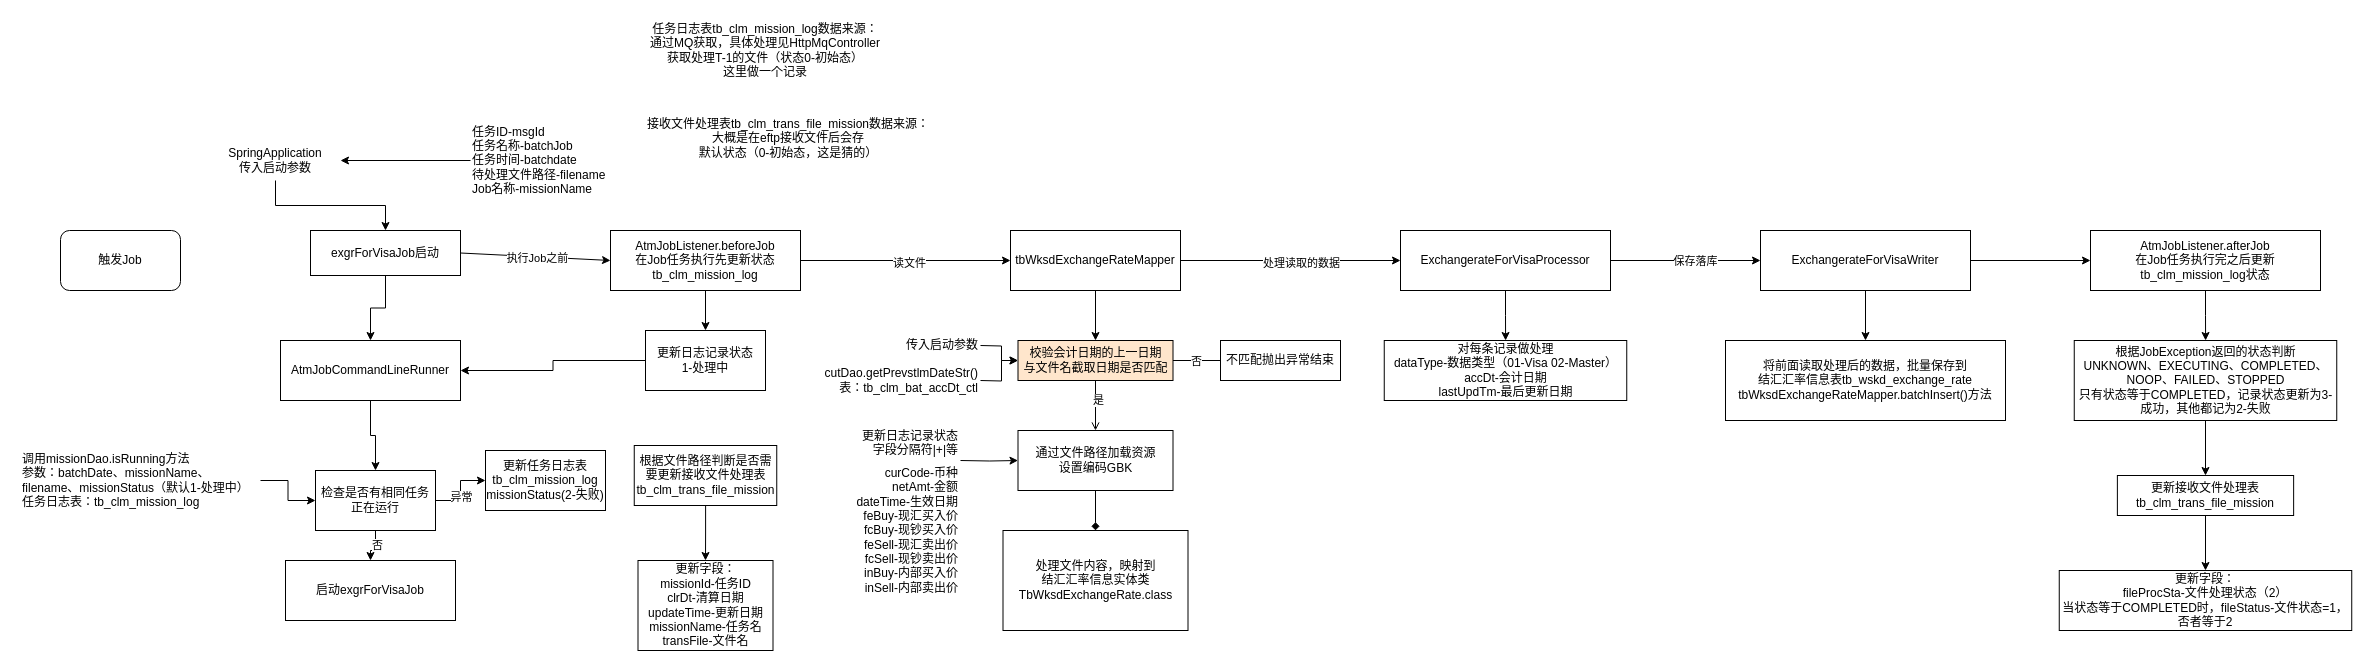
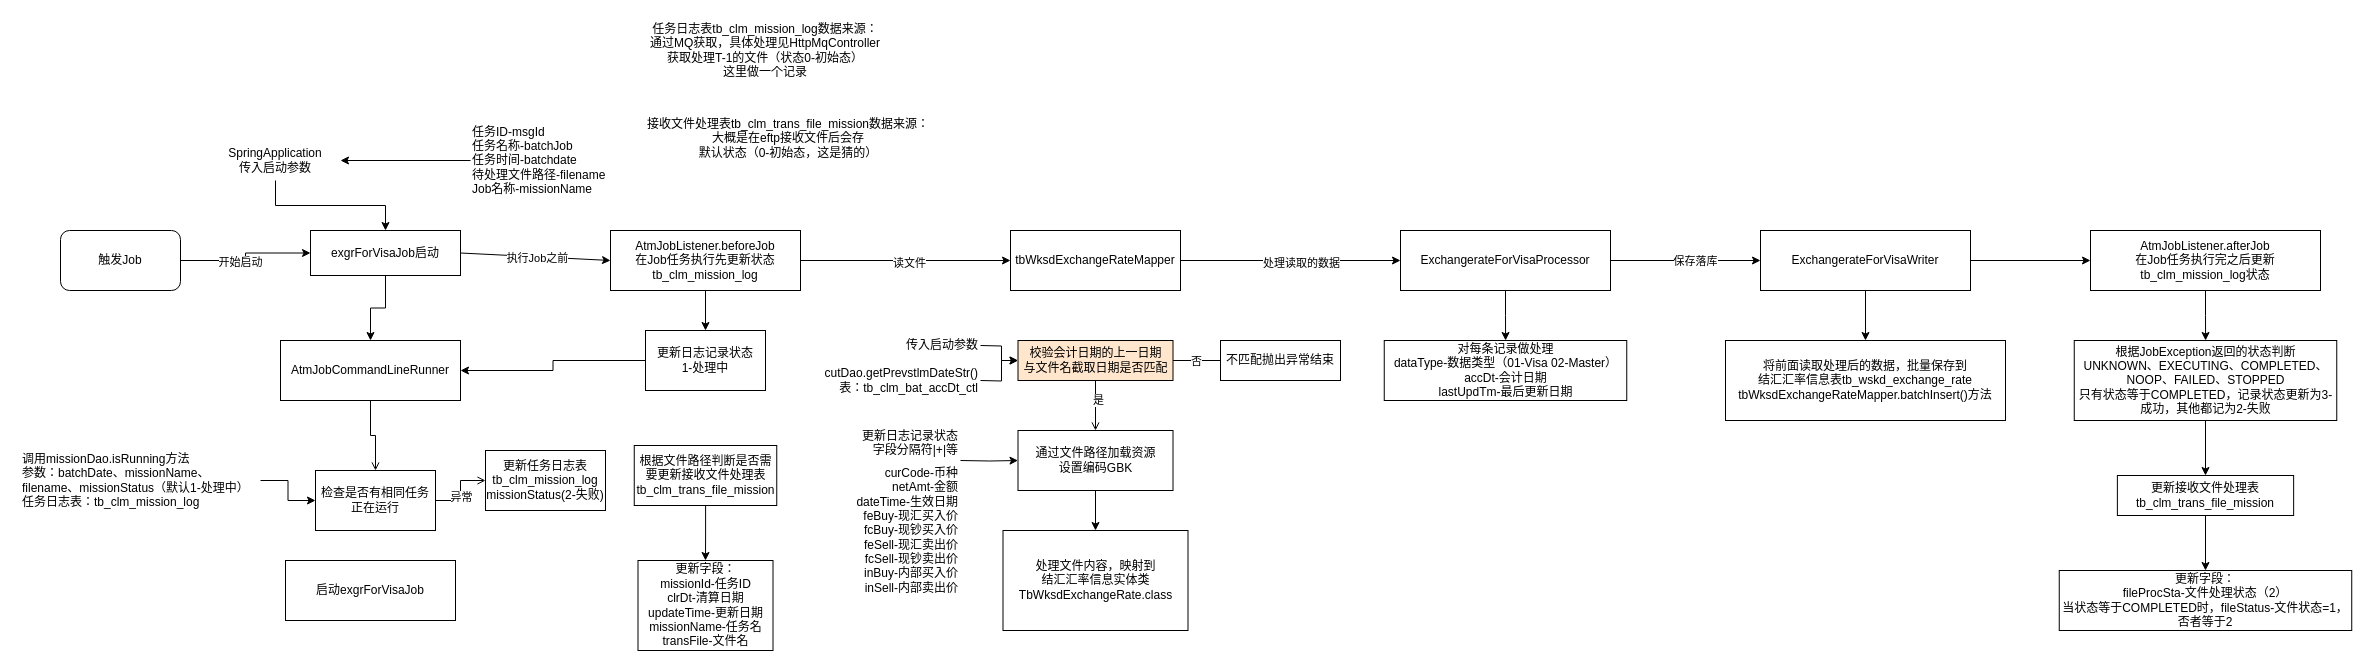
  <mxCell id="0" />
  <mxCell id="1" parent="0" />
  <mxCell id="2" value="" style="edgeStyle=orthogonalEdgeStyle;rounded=0;orthogonalLoop=1;jettySize=auto;html=1;" edge="1" parent="1" source="3" target="9"><mxGeometry relative="1" as="geometry" /></mxCell>
  <mxCell id="3" value="exgrForVisaJob启动" style="rounded=0;whiteSpace=wrap;html=1;" vertex="1" parent="1"><mxGeometry x="310" y="230" width="150" height="45" as="geometry" /></mxCell>
  <mxCell id="4" value="" style="edgeStyle=orthogonalEdgeStyle;rounded=0;orthogonalLoop=1;jettySize=auto;html=1;" edge="1" parent="1" source="5" target="3"><mxGeometry relative="1" as="geometry" /></mxCell>
  <mxCell id="5" value="SpringApplication&lt;div&gt;传入启动参数&lt;/div&gt;" style="text;html=1;align=center;verticalAlign=middle;whiteSpace=wrap;rounded=0;" vertex="1" parent="1"><mxGeometry x="210" y="140" width="130" height="40" as="geometry" /></mxCell>
  <mxCell id="6" value="" style="edgeStyle=orthogonalEdgeStyle;rounded=0;orthogonalLoop=1;jettySize=auto;html=1;" edge="1" parent="1" source="7" target="5"><mxGeometry relative="1" as="geometry" /></mxCell>
  <mxCell id="7" value="任务ID-msgId&lt;br&gt;&lt;div&gt;任务名称-batchJob&lt;/div&gt;&lt;div&gt;任务时间-batchdate&lt;/div&gt;&lt;div&gt;待处理文件路径-filename&lt;/div&gt;&lt;div style=&quot;&quot;&gt;Job名称-missionName&lt;/div&gt;" style="text;html=1;align=left;verticalAlign=middle;whiteSpace=wrap;rounded=0;" vertex="1" parent="1"><mxGeometry x="470" y="120" width="150" height="80" as="geometry" /></mxCell>
- <mxCell id="8" value="" style="edgeStyle=orthogonalEdgeStyle;rounded=0;orthogonalLoop=1;jettySize=auto;html=1;" edge="1" parent="1" source="9" target="14"><mxGeometry relative="1" as="geometry" /></mxCell>
+ <mxCell id="8" value="" style="edgeStyle=orthogonalEdgeStyle;rounded=0;orthogonalLoop=1;jettySize=auto;html=1;endArrow=open;" edge="1" parent="1" source="9" target="14"><mxGeometry relative="1" as="geometry" /></mxCell>
  <mxCell id="9" value="AtmJobCommandLineRunner" style="rounded=0;whiteSpace=wrap;html=1;" vertex="1" parent="1"><mxGeometry x="280" y="340" width="180" height="60" as="geometry" /></mxCell>
- <mxCell id="10" value="" style="edgeStyle=orthogonalEdgeStyle;rounded=0;orthogonalLoop=1;jettySize=auto;html=1;" edge="1" parent="1" source="14" target="15"><mxGeometry relative="1" as="geometry" /></mxCell>
- <mxCell id="11" value="否" style="edgeLabel;html=1;align=center;verticalAlign=middle;resizable=0;points=[];" vertex="1" connectable="0" parent="10"><mxGeometry x="-0.202" y="1" relative="1" as="geometry"><mxPoint as="offset" /></mxGeometry></mxCell>
- <mxCell id="12" value="" style="edgeStyle=orthogonalEdgeStyle;rounded=0;orthogonalLoop=1;jettySize=auto;html=1;" edge="1" parent="1" source="14" target="39"><mxGeometry relative="1" as="geometry" /></mxCell>
+ <mxCell id="12" value="" style="edgeStyle=orthogonalEdgeStyle;rounded=0;orthogonalLoop=1;jettySize=auto;html=1;endArrow=open;" edge="1" parent="1" source="14" target="39"><mxGeometry relative="1" as="geometry" /></mxCell>
  <mxCell id="13" value="异常" style="edgeLabel;html=1;align=center;verticalAlign=middle;resizable=0;points=[];" vertex="1" connectable="0" parent="12"><mxGeometry x="-0.164" relative="1" as="geometry"><mxPoint as="offset" /></mxGeometry></mxCell>
  <mxCell id="14" value="检查是否有相同任务正在运行" style="rounded=0;whiteSpace=wrap;html=1;" vertex="1" parent="1"><mxGeometry x="315" y="470" width="120" height="60" as="geometry" /></mxCell>
  <mxCell id="15" value="启动exgrForVisaJob" style="whiteSpace=wrap;html=1;rounded=0;" vertex="1" parent="1"><mxGeometry x="285" y="560" width="170" height="60" as="geometry" /></mxCell>
  <mxCell id="16" value="" style="edgeStyle=orthogonalEdgeStyle;rounded=0;orthogonalLoop=1;jettySize=auto;html=1;" edge="1" parent="1" source="17" target="14"><mxGeometry relative="1" as="geometry" /></mxCell>
  <mxCell id="17" value="调用missionDao.isRunning方法&lt;div&gt;参数：batchDate、missionName、filename、&lt;span style=&quot;background-color: transparent; color: light-dark(rgb(0, 0, 0), rgb(255, 255, 255));&quot;&gt;missionStatus（默认1-处理中）&lt;/span&gt;&lt;/div&gt;&lt;div&gt;&lt;span style=&quot;background-color: transparent; color: light-dark(rgb(0, 0, 0), rgb(255, 255, 255));&quot;&gt;任务日志表：tb_clm_mission_log&lt;/span&gt;&lt;/div&gt;" style="text;html=1;align=left;verticalAlign=middle;whiteSpace=wrap;rounded=0;" vertex="1" parent="1"><mxGeometry x="20" y="445" width="240" height="70" as="geometry" /></mxCell>
- <mxCell id="18" value="" style="edgeStyle=orthogonalEdgeStyle;rounded=0;orthogonalLoop=1;jettySize=auto;html=1;" edge="1" parent="1" source="19" target="24"><mxGeometry relative="1" as="geometry" /></mxCell>
  <mxCell id="19" value="tbWksdExchangeRateMapper" style="rounded=0;whiteSpace=wrap;html=1;" vertex="1" parent="1"><mxGeometry x="1010" y="230" width="170" height="60" as="geometry" /></mxCell>
  <mxCell id="20" value="" style="edgeStyle=orthogonalEdgeStyle;rounded=0;orthogonalLoop=1;jettySize=auto;html=1;" edge="1" parent="1" source="24"><mxGeometry relative="1" as="geometry"><mxPoint x="1230" y="360" as="targetPoint" /></mxGeometry></mxCell>
  <mxCell id="21" value="否" style="edgeLabel;html=1;align=center;verticalAlign=middle;resizable=0;points=[];" vertex="1" connectable="0" parent="20"><mxGeometry x="-0.195" relative="1" as="geometry"><mxPoint as="offset" /></mxGeometry></mxCell>
  <mxCell id="22" value="" style="edgeStyle=orthogonalEdgeStyle;rounded=0;orthogonalLoop=1;jettySize=auto;html=1;endArrow=open;" edge="1" parent="1" source="24" target="31"><mxGeometry relative="1" as="geometry" /></mxCell>
  <mxCell id="23" value="是" style="edgeLabel;html=1;align=center;verticalAlign=middle;resizable=0;points=[];" vertex="1" connectable="0" parent="22"><mxGeometry x="-0.233" y="2" relative="1" as="geometry"><mxPoint as="offset" /></mxGeometry></mxCell>
  <mxCell id="24" value="校验会计日期的上一日期&lt;div&gt;与文件名截取日期是否匹配&lt;/div&gt;" style="rounded=0;whiteSpace=wrap;html=1;fillColor=#ffe6cc;" vertex="1" parent="1"><mxGeometry x="1017.5" y="340" width="155" height="40" as="geometry" /></mxCell>
  <mxCell id="25" value="" style="edgeStyle=orthogonalEdgeStyle;rounded=0;orthogonalLoop=1;jettySize=auto;html=1;" edge="1" parent="1" target="24"><mxGeometry relative="1" as="geometry"><mxPoint x="980" y="345" as="sourcePoint" /></mxGeometry></mxCell>
  <mxCell id="26" value="传入启动参数" style="text;html=1;align=right;verticalAlign=middle;whiteSpace=wrap;rounded=0;" vertex="1" parent="1"><mxGeometry x="860" y="330" width="120" height="30" as="geometry" /></mxCell>
  <mxCell id="27" value="" style="edgeStyle=orthogonalEdgeStyle;rounded=0;orthogonalLoop=1;jettySize=auto;html=1;" edge="1" parent="1" target="24"><mxGeometry relative="1" as="geometry"><mxPoint x="980" y="380" as="sourcePoint" /></mxGeometry></mxCell>
  <mxCell id="28" value="cutDao.getPrevstlmDateStr()&lt;div&gt;表：tb_clm_bat_accDt_ctl&lt;/div&gt;" style="text;html=1;align=right;verticalAlign=middle;whiteSpace=wrap;rounded=0;" vertex="1" parent="1"><mxGeometry x="800" y="360" width="180" height="40" as="geometry" /></mxCell>
  <mxCell id="29" value="不匹配抛出异常结束" style="rounded=0;whiteSpace=wrap;html=1;" vertex="1" parent="1"><mxGeometry x="1220" y="340" width="120" height="40" as="geometry" /></mxCell>
- <mxCell id="30" value="" style="edgeStyle=orthogonalEdgeStyle;rounded=0;orthogonalLoop=1;jettySize=auto;html=1;endArrow=diamond;" edge="1" parent="1" source="31" target="34"><mxGeometry relative="1" as="geometry" /></mxCell>
+ <mxCell id="30" value="" style="edgeStyle=orthogonalEdgeStyle;rounded=0;orthogonalLoop=1;jettySize=auto;html=1;" edge="1" parent="1" source="31" target="34"><mxGeometry relative="1" as="geometry" /></mxCell>
  <mxCell id="31" value="通过文件路径加载资源&lt;div&gt;设置编码GBK&lt;/div&gt;" style="whiteSpace=wrap;html=1;rounded=0;" vertex="1" parent="1"><mxGeometry x="1017.5" y="430" width="155" height="60" as="geometry" /></mxCell>
  <mxCell id="32" value="" style="edgeStyle=orthogonalEdgeStyle;rounded=0;orthogonalLoop=1;jettySize=auto;html=1;" edge="1" parent="1" target="31"><mxGeometry relative="1" as="geometry"><mxPoint x="960" y="460" as="sourcePoint" /></mxGeometry></mxCell>
  <mxCell id="33" value="更新日志记录状态&lt;div&gt;字段分隔符|+|等&lt;/div&gt;&lt;div&gt;&lt;br&gt;&lt;/div&gt;" style="text;html=1;align=right;verticalAlign=middle;whiteSpace=wrap;rounded=0;" vertex="1" parent="1"><mxGeometry x="710" y="430" width="250" height="39.38" as="geometry" /></mxCell>
  <mxCell id="34" value="处理文件内容，映射到&lt;div&gt;结汇汇率信息实体类&lt;/div&gt;&lt;div&gt;TbWksdExchangeRate.class&lt;/div&gt;" style="rounded=0;whiteSpace=wrap;html=1;" vertex="1" parent="1"><mxGeometry x="1002.5" y="530" width="185" height="100" as="geometry" /></mxCell>
  <mxCell id="35" value="curCode-币种&lt;div&gt;netAmt-金额&lt;/div&gt;&lt;div&gt;dateTime-生效日期&lt;/div&gt;&lt;div&gt;feBuy-现汇买入价&lt;/div&gt;&lt;div&gt;fcBuy-现钞买入价&lt;/div&gt;&lt;div&gt;feSell-现汇卖出价&lt;/div&gt;&lt;div&gt;fcSell-现钞卖出价&lt;/div&gt;&lt;div&gt;inBuy-内部买入价&lt;/div&gt;&lt;div&gt;inSell-内部卖出价&lt;/div&gt;" style="text;html=1;align=right;verticalAlign=middle;whiteSpace=wrap;rounded=0;" vertex="1" parent="1"><mxGeometry x="810" y="460" width="150" height="140" as="geometry" /></mxCell>
  <mxCell id="36" value="" style="edgeStyle=orthogonalEdgeStyle;rounded=0;orthogonalLoop=1;jettySize=auto;html=1;" edge="1" parent="1" source="37" target="38"><mxGeometry relative="1" as="geometry" /></mxCell>
  <mxCell id="37" value="ExchangerateForVisaProcessor" style="rounded=0;whiteSpace=wrap;html=1;" vertex="1" parent="1"><mxGeometry x="1400" y="230" width="210" height="60" as="geometry" /></mxCell>
  <mxCell id="38" value="对每条记录做处理&lt;div&gt;dataType-数据类型（01-Visa 02-Master）&lt;/div&gt;&lt;div&gt;accDt-会计日期&lt;/div&gt;&lt;div&gt;lastUpdTm-最后更新日期&lt;/div&gt;" style="whiteSpace=wrap;html=1;rounded=0;" vertex="1" parent="1"><mxGeometry x="1383.75" y="340" width="242.5" height="60" as="geometry" /></mxCell>
  <mxCell id="39" value="更新任务日志表&lt;span style=&quot;text-align: left;&quot;&gt;tb_clm_mission_log&lt;/span&gt;&lt;div&gt;&lt;span style=&quot;text-align: left;&quot;&gt;missionStatus(2-失败)&lt;/span&gt;&lt;/div&gt;" style="rounded=0;whiteSpace=wrap;html=1;" vertex="1" parent="1"><mxGeometry x="485" y="450" width="120" height="60" as="geometry" /></mxCell>
  <mxCell id="40" value="" style="edgeStyle=orthogonalEdgeStyle;rounded=0;orthogonalLoop=1;jettySize=auto;html=1;" edge="1" parent="1" source="41" target="44"><mxGeometry relative="1" as="geometry" /></mxCell>
  <mxCell id="41" value="AtmJobListener.beforeJob&lt;div&gt;在Job任务执行先更新状态&lt;/div&gt;&lt;div&gt;tb_clm_mission_log&lt;/div&gt;" style="rounded=0;whiteSpace=wrap;html=1;" vertex="1" parent="1"><mxGeometry x="610" y="230" width="190" height="60" as="geometry" /></mxCell>
  <mxCell id="42" value="任务日志表tb_clm_mission_log数据来源：&lt;div&gt;通过MQ获取，具体处理见HttpMqController&lt;/div&gt;&lt;div&gt;获取处理T-1的文件（状态0-初始态）&lt;/div&gt;&lt;div&gt;这里做一个记录&lt;/div&gt;" style="text;html=1;align=center;verticalAlign=middle;whiteSpace=wrap;rounded=0;" vertex="1" parent="1"><mxGeometry x="570" y="20" width="390" height="60" as="geometry" /></mxCell>
  <mxCell id="43" value="" style="edgeStyle=orthogonalEdgeStyle;rounded=0;orthogonalLoop=1;jettySize=auto;html=1;" edge="1" parent="1" source="44" target="9"><mxGeometry relative="1" as="geometry" /></mxCell>
  <mxCell id="44" value="更新日志记录状态&lt;div&gt;1-处理中&lt;/div&gt;" style="whiteSpace=wrap;html=1;rounded=0;" vertex="1" parent="1"><mxGeometry x="645" y="330" width="120" height="60" as="geometry" /></mxCell>
  <mxCell id="45" value="" style="edgeStyle=orthogonalEdgeStyle;rounded=0;orthogonalLoop=1;jettySize=auto;html=1;" edge="1" parent="1" source="46" target="47"><mxGeometry relative="1" as="geometry" /></mxCell>
  <mxCell id="46" value="根据文件路径判断是否需要更新接收文件处理表&lt;div&gt;tb_clm_trans_file_mission&lt;/div&gt;" style="rounded=0;whiteSpace=wrap;html=1;" vertex="1" parent="1"><mxGeometry x="633.75" y="445" width="142.5" height="60" as="geometry" /></mxCell>
  <mxCell id="47" value="更新字段：&lt;div&gt;missionId-任务ID&lt;/div&gt;&lt;div&gt;clrDt-清算日期&lt;/div&gt;&lt;div&gt;updateTime-更新日期&lt;/div&gt;&lt;div&gt;missionName-任务名&lt;/div&gt;&lt;div&gt;transFile-文件名&lt;/div&gt;" style="whiteSpace=wrap;html=1;rounded=0;" vertex="1" parent="1"><mxGeometry x="637.5" y="560" width="135" height="90" as="geometry" /></mxCell>
  <mxCell id="48" value="接收文件处理表&lt;span style=&quot;background-color: transparent; color: light-dark(rgb(0, 0, 0), rgb(255, 255, 255));&quot;&gt;tb_clm_trans_file_mission数据来源：&lt;/span&gt;&lt;div&gt;大概是在eftp接收文件后会存&lt;/div&gt;&lt;div&gt;默认状态（0-初始态，这是猜的）&lt;/div&gt;&lt;div&gt;&lt;br&gt;&lt;/div&gt;" style="text;html=1;align=center;verticalAlign=middle;whiteSpace=wrap;rounded=0;" vertex="1" parent="1"><mxGeometry x="637.5" y="130" width="300" height="30" as="geometry" /></mxCell>
  <mxCell id="49" value="" style="edgeStyle=orthogonalEdgeStyle;rounded=0;orthogonalLoop=1;jettySize=auto;html=1;" edge="1" parent="1" source="50" target="51"><mxGeometry relative="1" as="geometry" /></mxCell>
  <mxCell id="50" value="ExchangerateForVisaWriter" style="rounded=0;whiteSpace=wrap;html=1;" vertex="1" parent="1"><mxGeometry x="1760" y="230" width="210" height="60" as="geometry" /></mxCell>
  <mxCell id="51" value="将前面读取处理后的数据，批量保存到&lt;div&gt;结汇汇率信息表tb_wskd_exchange_rate&lt;/div&gt;&lt;div&gt;tbWksdExchangeRateMapper.batchInsert()方法&lt;/div&gt;" style="whiteSpace=wrap;html=1;rounded=0;" vertex="1" parent="1"><mxGeometry x="1725" y="340" width="280" height="80" as="geometry" /></mxCell>
  <mxCell id="52" value="" style="endArrow=classic;html=1;rounded=0;exitX=1;exitY=0.5;exitDx=0;exitDy=0;entryX=0;entryY=0.5;entryDx=0;entryDy=0;" edge="1" parent="1" source="3" target="41"><mxGeometry width="50" height="50" relative="1" as="geometry"><mxPoint x="710" y="330" as="sourcePoint" /><mxPoint x="760" y="280" as="targetPoint" /></mxGeometry></mxCell>
  <mxCell id="53" value="执行Job之前" style="edgeLabel;html=1;align=center;verticalAlign=middle;resizable=0;points=[];" vertex="1" connectable="0" parent="52"><mxGeometry x="0.026" y="-1" relative="1" as="geometry"><mxPoint as="offset" /></mxGeometry></mxCell>
  <mxCell id="54" value="" style="endArrow=classic;html=1;rounded=0;entryX=0;entryY=0.5;entryDx=0;entryDy=0;exitX=1;exitY=0.5;exitDx=0;exitDy=0;" edge="1" parent="1" source="41" target="19"><mxGeometry width="50" height="50" relative="1" as="geometry"><mxPoint x="710" y="330" as="sourcePoint" /><mxPoint x="760" y="280" as="targetPoint" /></mxGeometry></mxCell>
  <mxCell id="55" value="读文件" style="edgeLabel;html=1;align=center;verticalAlign=middle;resizable=0;points=[];" vertex="1" connectable="0" parent="54"><mxGeometry x="0.025" y="-2" relative="1" as="geometry"><mxPoint as="offset" /></mxGeometry></mxCell>
  <mxCell id="56" value="" style="endArrow=classic;html=1;rounded=0;entryX=0;entryY=0.5;entryDx=0;entryDy=0;exitX=1;exitY=0.5;exitDx=0;exitDy=0;" edge="1" parent="1" source="19" target="37"><mxGeometry width="50" height="50" relative="1" as="geometry"><mxPoint x="970" y="330" as="sourcePoint" /><mxPoint x="1020" y="280" as="targetPoint" /></mxGeometry></mxCell>
  <mxCell id="57" value="处理读取的数据" style="edgeLabel;html=1;align=center;verticalAlign=middle;resizable=0;points=[];" vertex="1" connectable="0" parent="56"><mxGeometry x="0.091" y="-2" relative="1" as="geometry"><mxPoint as="offset" /></mxGeometry></mxCell>
  <mxCell id="58" value="" style="endArrow=classic;html=1;rounded=0;exitX=1;exitY=0.5;exitDx=0;exitDy=0;entryX=0;entryY=0.5;entryDx=0;entryDy=0;" edge="1" parent="1" source="37" target="50"><mxGeometry width="50" height="50" relative="1" as="geometry"><mxPoint x="1690" y="330" as="sourcePoint" /><mxPoint x="1740" y="280" as="targetPoint" /></mxGeometry></mxCell>
  <mxCell id="59" value="保存落库" style="edgeLabel;html=1;align=center;verticalAlign=middle;resizable=0;points=[];" vertex="1" connectable="0" parent="58"><mxGeometry x="0.118" relative="1" as="geometry"><mxPoint as="offset" /></mxGeometry></mxCell>
+ <mxCell id="60" value="" style="edgeStyle=orthogonalEdgeStyle;rounded=0;orthogonalLoop=1;jettySize=auto;html=1;" edge="1" parent="1" source="62" target="3"><mxGeometry relative="1" as="geometry" /></mxCell>
+ <mxCell id="61" value="开始启动" style="edgeLabel;html=1;align=center;verticalAlign=middle;resizable=0;points=[];" vertex="1" connectable="0" parent="60"><mxGeometry x="-0.149" y="-1" relative="1" as="geometry"><mxPoint as="offset" /></mxGeometry></mxCell>
  <mxCell id="62" value="触发Job" style="whiteSpace=wrap;html=1;rounded=1;" vertex="1" parent="1"><mxGeometry x="60" y="230" width="120" height="60" as="geometry" /></mxCell>
  <mxCell id="63" value="" style="edgeStyle=orthogonalEdgeStyle;rounded=0;orthogonalLoop=1;jettySize=auto;html=1;" edge="1" parent="1" source="64" target="66"><mxGeometry relative="1" as="geometry" /></mxCell>
  <mxCell id="64" value="AtmJobListener.afterJob&lt;div&gt;在Job任务执行完之后更新&lt;/div&gt;&lt;div&gt;tb_clm_mission_log状态&lt;/div&gt;" style="rounded=0;whiteSpace=wrap;html=1;" vertex="1" parent="1"><mxGeometry x="2090" y="230" width="230" height="60" as="geometry" /></mxCell>
  <mxCell id="65" value="" style="edgeStyle=orthogonalEdgeStyle;rounded=0;orthogonalLoop=1;jettySize=auto;html=1;" edge="1" parent="1" source="66" target="68"><mxGeometry relative="1" as="geometry" /></mxCell>
  <mxCell id="66" value="根据JobException返回的状态判断&lt;div&gt;UNKNOWN、EXECUTING、COMPLETED、NOOP、FAILED、STOPPED&lt;/div&gt;&lt;div&gt;只有状态等于COMPLETED，记录状态更新为3-成功，其他都记为2-失败&lt;/div&gt;" style="rounded=0;whiteSpace=wrap;html=1;" vertex="1" parent="1"><mxGeometry x="2073.75" y="340" width="262.5" height="80" as="geometry" /></mxCell>
  <mxCell id="67" value="" style="edgeStyle=orthogonalEdgeStyle;rounded=0;orthogonalLoop=1;jettySize=auto;html=1;" edge="1" parent="1" source="68" target="69"><mxGeometry relative="1" as="geometry" /></mxCell>
  <mxCell id="68" value="更新接收文件处理表&lt;div&gt;tb_clm_trans_file_mission&lt;/div&gt;" style="rounded=0;whiteSpace=wrap;html=1;" vertex="1" parent="1"><mxGeometry x="2116.88" y="475" width="176.25" height="40" as="geometry" /></mxCell>
  <mxCell id="69" value="更新字段：&lt;div&gt;fileProcSta-文件处理状态（2）&lt;/div&gt;&lt;div&gt;当状态等于COMPLETED时，fileStatus-文件状态=1，否者等于2&lt;/div&gt;" style="whiteSpace=wrap;html=1;rounded=0;" vertex="1" parent="1"><mxGeometry x="2058.75" y="570" width="292.49" height="60" as="geometry" /></mxCell>
  <mxCell id="70" value="" style="endArrow=classic;html=1;rounded=0;exitX=1;exitY=0.5;exitDx=0;exitDy=0;entryX=0;entryY=0.5;entryDx=0;entryDy=0;" edge="1" parent="1" source="50" target="64"><mxGeometry width="50" height="50" relative="1" as="geometry"><mxPoint x="2130" as="sourcePoint" y="190" /><mxPoint x="2180" y="140" as="targetPoint" /></mxGeometry></mxCell>
